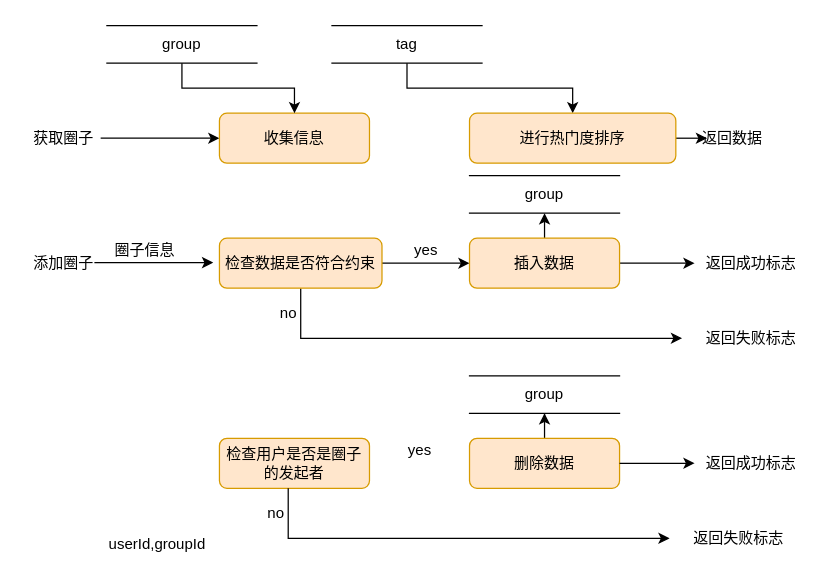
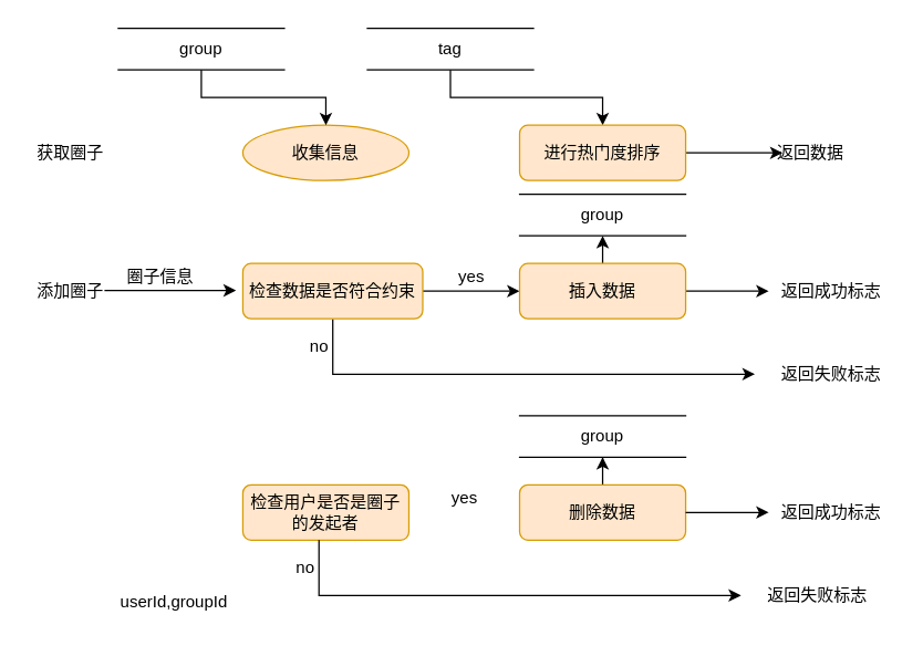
  <mxCell id="0" />
  <mxCell id="1" parent="0" />
- <mxCell id="2" style="edgeStyle=orthogonalEdgeStyle;rounded=0;orthogonalLoop=1;jettySize=auto;html=1;" edge="1" parent="1" source="3" target="4"><mxGeometry relative="1" as="geometry" /></mxCell>
  <mxCell id="3" value="获取圈子" style="text;html=1;align=center;verticalAlign=middle;resizable=0;points=[];autosize=1;strokeColor=none;fillColor=none;" vertex="1" parent="1"><mxGeometry x="20" y="100" width="60" height="20" as="geometry" /></mxCell>
- <mxCell id="4" value="收集信息" style="rounded=1;whiteSpace=wrap;html=1;fillColor=#ffe6cc;strokeColor=#d79b00;" vertex="1" parent="1"><mxGeometry x="175" y="90" width="120" height="40" as="geometry" /></mxCell>
+ <mxCell id="4" value="收集信息" style="ellipse;whiteSpace=wrap;html=1;fillColor=#ffe6cc;strokeColor=#d79b00;" vertex="1" parent="1"><mxGeometry x="175" y="90" width="120" height="40" as="geometry" /></mxCell>
  <mxCell id="5" style="edgeStyle=orthogonalEdgeStyle;rounded=0;orthogonalLoop=1;jettySize=auto;html=1;exitX=0.5;exitY=1;exitDx=0;exitDy=0;entryX=0.5;entryY=0;entryDx=0;entryDy=0;" edge="1" parent="1" source="6" target="4"><mxGeometry relative="1" as="geometry" /></mxCell>
  <mxCell id="6" value="group" style="shape=partialRectangle;whiteSpace=wrap;html=1;left=0;right=0;fillColor=none;" vertex="1" parent="1"><mxGeometry x="85" y="20" width="120" height="30" as="geometry" /></mxCell>
  <mxCell id="7" style="edgeStyle=orthogonalEdgeStyle;rounded=0;orthogonalLoop=1;jettySize=auto;html=1;exitX=0.5;exitY=1;exitDx=0;exitDy=0;" edge="1" parent="1" source="8" target="10"><mxGeometry relative="1" as="geometry" /></mxCell>
  <mxCell id="8" value="tag" style="shape=partialRectangle;whiteSpace=wrap;html=1;left=0;right=0;fillColor=none;" vertex="1" parent="1"><mxGeometry x="265" y="20" width="120" height="30" as="geometry" /></mxCell>
  <mxCell id="9" style="edgeStyle=orthogonalEdgeStyle;rounded=0;orthogonalLoop=1;jettySize=auto;html=1;exitX=1;exitY=0.5;exitDx=0;exitDy=0;" edge="1" parent="1" source="10"><mxGeometry relative="1" as="geometry"><mxPoint x="565" y="110" as="targetPoint" /></mxGeometry></mxCell>
- <mxCell id="10" value="进行热门度排序" style="rounded=1;whiteSpace=wrap;html=1;fillColor=#ffe6cc;strokeColor=#d79b00;" vertex="1" parent="1"><mxGeometry x="375" y="90" width="165" height="40" as="geometry" /></mxCell>
+ <mxCell id="10" value="进行热门度排序" style="rounded=1;whiteSpace=wrap;html=1;fillColor=#ffe6cc;strokeColor=#d79b00;" vertex="1" parent="1"><mxGeometry x="375" y="90" width="120" height="40" as="geometry" /></mxCell>
  <mxCell id="11" value="返回数据" style="text;html=1;align=center;verticalAlign=middle;resizable=0;points=[];autosize=1;strokeColor=none;fillColor=none;" vertex="1" parent="1"><mxGeometry x="555" y="100" width="60" height="20" as="geometry" /></mxCell>
  <mxCell id="12" value="添加圈子" style="text;html=1;align=center;verticalAlign=middle;resizable=0;points=[];autosize=1;strokeColor=none;fillColor=none;" vertex="1" parent="1"><mxGeometry x="20" y="200" width="60" height="20" as="geometry" /></mxCell>
  <mxCell id="13" style="edgeStyle=orthogonalEdgeStyle;rounded=0;orthogonalLoop=1;jettySize=auto;html=1;" edge="1" parent="1"><mxGeometry relative="1" as="geometry"><mxPoint x="75" y="209.5" as="sourcePoint" /><mxPoint x="170" y="209.5" as="targetPoint" /></mxGeometry></mxCell>
  <mxCell id="14" value="圈子信息" style="text;html=1;align=center;verticalAlign=middle;resizable=0;points=[];autosize=1;strokeColor=none;fillColor=none;" vertex="1" parent="1"><mxGeometry x="85" y="190" width="60" height="20" as="geometry" /></mxCell>
  <mxCell id="15" style="edgeStyle=orthogonalEdgeStyle;rounded=0;orthogonalLoop=1;jettySize=auto;html=1;exitX=1;exitY=0.5;exitDx=0;exitDy=0;" edge="1" parent="1" source="17"><mxGeometry relative="1" as="geometry"><mxPoint x="375" y="210" as="targetPoint" /></mxGeometry></mxCell>
  <mxCell id="16" style="edgeStyle=orthogonalEdgeStyle;rounded=0;orthogonalLoop=1;jettySize=auto;html=1;exitX=0.5;exitY=1;exitDx=0;exitDy=0;" edge="1" parent="1" source="17"><mxGeometry relative="1" as="geometry"><mxPoint x="545" y="270" as="targetPoint" /><Array as="points"><mxPoint x="240" y="270" /></Array></mxGeometry></mxCell>
  <mxCell id="17" value="检查数据是否符合约束" style="rounded=1;whiteSpace=wrap;html=1;fillColor=#ffe6cc;strokeColor=#d79b00;" vertex="1" parent="1"><mxGeometry x="175" y="190" width="130" height="40" as="geometry" /></mxCell>
  <mxCell id="18" style="edgeStyle=orthogonalEdgeStyle;rounded=0;orthogonalLoop=1;jettySize=auto;html=1;exitX=1;exitY=0.5;exitDx=0;exitDy=0;" edge="1" parent="1" source="20"><mxGeometry relative="1" as="geometry"><mxPoint x="555" y="210" as="targetPoint" /></mxGeometry></mxCell>
  <mxCell id="19" style="edgeStyle=orthogonalEdgeStyle;rounded=0;orthogonalLoop=1;jettySize=auto;html=1;exitX=0.5;exitY=0;exitDx=0;exitDy=0;entryX=0.5;entryY=1;entryDx=0;entryDy=0;" edge="1" parent="1" source="20" target="25"><mxGeometry relative="1" as="geometry" /></mxCell>
  <mxCell id="20" value="插入数据" style="rounded=1;whiteSpace=wrap;html=1;fillColor=#ffe6cc;strokeColor=#d79b00;" vertex="1" parent="1"><mxGeometry x="375" y="190" width="120" height="40" as="geometry" /></mxCell>
  <mxCell id="21" value="返回成功标志" style="text;html=1;align=center;verticalAlign=middle;resizable=0;points=[];autosize=1;strokeColor=none;fillColor=none;" vertex="1" parent="1"><mxGeometry x="555" y="200" width="90" height="20" as="geometry" /></mxCell>
  <mxCell id="22" value="返回失败标志" style="text;html=1;align=center;verticalAlign=middle;resizable=0;points=[];autosize=1;strokeColor=none;fillColor=none;" vertex="1" parent="1"><mxGeometry x="555" y="260" width="90" height="20" as="geometry" /></mxCell>
  <mxCell id="23" value="no" style="text;html=1;align=center;verticalAlign=middle;resizable=0;points=[];autosize=1;strokeColor=none;fillColor=none;" vertex="1" parent="1"><mxGeometry x="215" y="240" width="30" height="20" as="geometry" /></mxCell>
  <mxCell id="24" value="yes" style="text;html=1;align=center;verticalAlign=middle;resizable=0;points=[];autosize=1;strokeColor=none;fillColor=none;" vertex="1" parent="1"><mxGeometry x="325" y="190" width="30" height="20" as="geometry" /></mxCell>
  <mxCell id="25" value="group" style="shape=partialRectangle;whiteSpace=wrap;html=1;left=0;right=0;fillColor=none;" vertex="1" parent="1"><mxGeometry x="375" y="140" width="120" height="30" as="geometry" /></mxCell>
  <mxCell id="26" value="检查用户是否是圈子的发起者" style="rounded=1;whiteSpace=wrap;html=1;fillColor=#ffe6cc;strokeColor=#d79b00;" vertex="1" parent="1"><mxGeometry x="175" y="350" width="120" height="40" as="geometry" /></mxCell>
  <mxCell id="27" value="userId,groupId" style="text;html=1;align=center;verticalAlign=middle;resizable=0;points=[];autosize=1;strokeColor=none;fillColor=none;" vertex="1" parent="1"><mxGeometry x="80" y="425" width="90" height="20" as="geometry" /></mxCell>
  <mxCell id="28" style="edgeStyle=orthogonalEdgeStyle;rounded=0;orthogonalLoop=1;jettySize=auto;html=1;exitX=0.5;exitY=0;exitDx=0;exitDy=0;" edge="1" parent="1" source="29" target="30"><mxGeometry relative="1" as="geometry" /></mxCell>
  <mxCell id="29" value="删除数据" style="rounded=1;whiteSpace=wrap;html=1;fillColor=#ffe6cc;strokeColor=#d79b00;" vertex="1" parent="1"><mxGeometry x="375" y="350" width="120" height="40" as="geometry" /></mxCell>
  <mxCell id="30" value="group" style="shape=partialRectangle;whiteSpace=wrap;html=1;left=0;right=0;fillColor=none;" vertex="1" parent="1"><mxGeometry x="375" y="300" width="120" height="30" as="geometry" /></mxCell>
  <mxCell id="31" value="yes" style="text;html=1;align=center;verticalAlign=middle;resizable=0;points=[];autosize=1;strokeColor=none;fillColor=none;" vertex="1" parent="1"><mxGeometry x="320" y="350" width="30" height="20" as="geometry" /></mxCell>
  <mxCell id="32" style="edgeStyle=orthogonalEdgeStyle;rounded=0;orthogonalLoop=1;jettySize=auto;html=1;exitX=1;exitY=0.5;exitDx=0;exitDy=0;" edge="1" parent="1"><mxGeometry relative="1" as="geometry"><mxPoint x="555" y="370" as="targetPoint" /><mxPoint x="495" y="370" as="sourcePoint" /></mxGeometry></mxCell>
  <mxCell id="33" value="返回成功标志" style="text;html=1;align=center;verticalAlign=middle;resizable=0;points=[];autosize=1;strokeColor=none;fillColor=none;" vertex="1" parent="1"><mxGeometry x="555" y="360" width="90" height="20" as="geometry" /></mxCell>
  <mxCell id="34" style="edgeStyle=orthogonalEdgeStyle;rounded=0;orthogonalLoop=1;jettySize=auto;html=1;exitX=0.5;exitY=1;exitDx=0;exitDy=0;" edge="1" parent="1"><mxGeometry relative="1" as="geometry"><mxPoint x="535" y="430" as="targetPoint" /><mxPoint x="230" y="390" as="sourcePoint" /><Array as="points"><mxPoint x="230" y="430" /></Array></mxGeometry></mxCell>
  <mxCell id="35" value="返回失败标志" style="text;html=1;align=center;verticalAlign=middle;resizable=0;points=[];autosize=1;strokeColor=none;fillColor=none;" vertex="1" parent="1"><mxGeometry x="545" y="420" width="90" height="20" as="geometry" /></mxCell>
  <mxCell id="36" value="no" style="text;html=1;align=center;verticalAlign=middle;resizable=0;points=[];autosize=1;strokeColor=none;fillColor=none;" vertex="1" parent="1"><mxGeometry x="205" y="400" width="30" height="20" as="geometry" /></mxCell>
